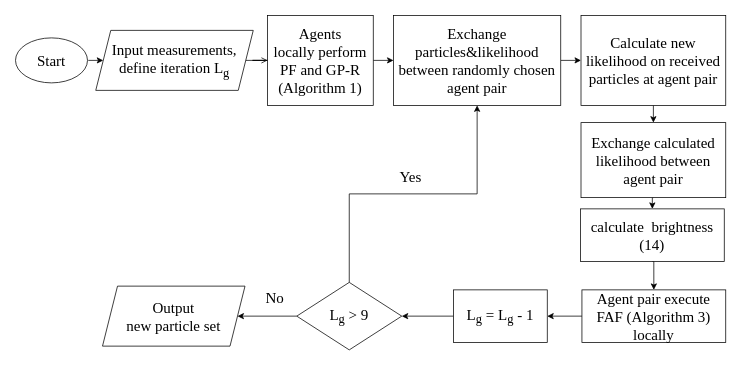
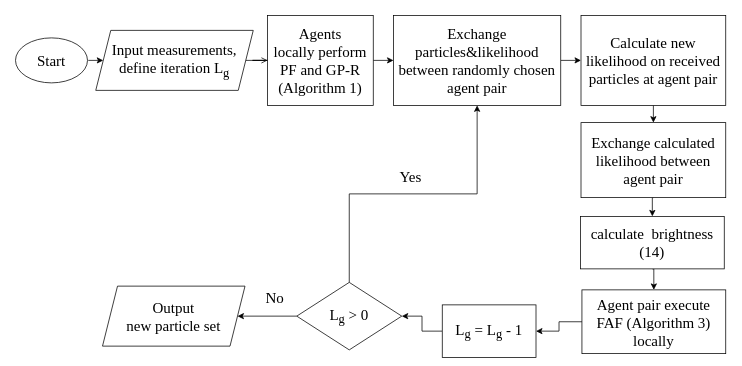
  <mxCell id="0" />
  <mxCell id="1" parent="0" />
  <mxCell id="2" style="edgeStyle=orthogonalEdgeStyle;rounded=0;orthogonalLoop=1;jettySize=auto;html=1;exitX=1;exitY=0.5;exitDx=0;exitDy=0;entryX=0;entryY=0.5;entryDx=0;entryDy=0;fontSize=20;" parent="1" target="4" edge="1"><mxGeometry relative="1" as="geometry"><mxPoint x="117" y="80" as="sourcePoint" /></mxGeometry></mxCell>
  <mxCell id="3" value="" style="edgeStyle=orthogonalEdgeStyle;rounded=0;orthogonalLoop=1;jettySize=auto;html=1;fontSize=20;fontFamily=Times New Roman;endArrow=open;" parent="1" source="4" target="6" edge="1"><mxGeometry relative="1" as="geometry" /></mxCell>
  <mxCell id="4" value="Input measurements, &lt;br style=&quot;font-size: 20px;&quot;&gt;define iteration L&lt;sub&gt;g&lt;/sub&gt;" style="shape=parallelogram;perimeter=parallelogramPerimeter;whiteSpace=wrap;html=1;fixedSize=1;fontSize=20;fontFamily=Times New Roman;" parent="1" vertex="1"><mxGeometry x="127" y="40" width="210" height="80" as="geometry" /></mxCell>
  <mxCell id="5" style="edgeStyle=orthogonalEdgeStyle;rounded=0;orthogonalLoop=1;jettySize=auto;html=1;exitX=1;exitY=0.5;exitDx=0;exitDy=0;fontSize=20;entryX=0;entryY=0.5;entryDx=0;entryDy=0;" parent="1" source="6" target="18" edge="1"><mxGeometry relative="1" as="geometry"><mxPoint x="517" y="80" as="targetPoint" /></mxGeometry></mxCell>
  <mxCell id="6" value="Agents&lt;br style=&quot;font-size: 20px;&quot;&gt;locally perform PF and GP-R (Algorithm 1)" style="rounded=0;whiteSpace=wrap;html=1;fontSize=20;fontFamily=Times New Roman;" parent="1" vertex="1"><mxGeometry x="356" y="20" width="141" height="120" as="geometry" /></mxCell>
  <mxCell id="7" style="edgeStyle=orthogonalEdgeStyle;rounded=0;orthogonalLoop=1;jettySize=auto;html=1;exitX=0;exitY=0.5;exitDx=0;exitDy=0;entryX=1;entryY=0.5;entryDx=0;entryDy=0;" parent="1" source="8" target="13" edge="1"><mxGeometry relative="1" as="geometry" /></mxCell>
- <mxCell id="8" value="L&lt;sub&gt;g&lt;/sub&gt;&amp;nbsp;= L&lt;sub&gt;g&lt;/sub&gt;&amp;nbsp;- 1" style="rounded=0;whiteSpace=wrap;html=1;fontSize=20;fontFamily=Times New Roman;" parent="1" vertex="1"><mxGeometry x="604" y="386" width="125" height="70" as="geometry" /></mxCell>
+ <mxCell id="8" value="L&lt;sub&gt;g&lt;/sub&gt;&amp;nbsp;= L&lt;sub&gt;g&lt;/sub&gt;&amp;nbsp;- 1" style="rounded=0;whiteSpace=wrap;html=1;fontSize=20;fontFamily=Times New Roman;" parent="1" vertex="1"><mxGeometry x="589" y="406" width="125" height="70" as="geometry" /></mxCell>
  <mxCell id="9" style="edgeStyle=orthogonalEdgeStyle;rounded=0;orthogonalLoop=1;jettySize=auto;html=1;exitX=0;exitY=0.5;exitDx=0;exitDy=0;entryX=1;entryY=0.5;entryDx=0;entryDy=0;fontSize=20;" parent="1" source="10" target="8" edge="1"><mxGeometry relative="1" as="geometry" /></mxCell>
- <mxCell id="10" value="Agent pair execute FAF (Algorithm 3) locally" style="rounded=0;whiteSpace=wrap;html=1;fontSize=20;fontFamily=Times New Roman;" parent="1" vertex="1"><mxGeometry x="775.25" y="386" width="191.75" height="70" as="geometry" /></mxCell>
+ <mxCell id="10" value="Agent pair execute FAF (Algorithm 3) locally" style="rounded=0;whiteSpace=wrap;html=1;fontSize=20;fontFamily=Times New Roman;" parent="1" vertex="1"><mxGeometry x="775.25" y="386" width="191.75" height="85" as="geometry" /></mxCell>
  <mxCell id="11" style="edgeStyle=orthogonalEdgeStyle;rounded=0;orthogonalLoop=1;jettySize=auto;html=1;exitX=0;exitY=0.5;exitDx=0;exitDy=0;entryX=1;entryY=0.5;entryDx=0;entryDy=0;fontSize=20;fontFamily=Times New Roman;" parent="1" source="13" target="14" edge="1"><mxGeometry relative="1" as="geometry" /></mxCell>
  <mxCell id="12" style="edgeStyle=orthogonalEdgeStyle;rounded=0;orthogonalLoop=1;jettySize=auto;html=1;exitX=0.5;exitY=0;exitDx=0;exitDy=0;entryX=0.5;entryY=1;entryDx=0;entryDy=0;" parent="1" source="13" target="18" edge="1"><mxGeometry relative="1" as="geometry" /></mxCell>
- <mxCell id="13" value="L&lt;sub&gt;g&lt;/sub&gt;&amp;nbsp;&amp;gt; 9" style="rhombus;whiteSpace=wrap;html=1;fontSize=20;fontFamily=Times New Roman;" parent="1" vertex="1"><mxGeometry x="395" y="376" width="140" height="90" as="geometry" /></mxCell>
+ <mxCell id="13" value="L&lt;sub&gt;g&lt;/sub&gt;&amp;nbsp;&amp;gt; 0" style="rhombus;whiteSpace=wrap;html=1;fontSize=20;fontFamily=Times New Roman;" parent="1" vertex="1"><mxGeometry x="395" y="376" width="140" height="90" as="geometry" /></mxCell>
  <mxCell id="14" value="Output &lt;br&gt;new particle set" style="shape=parallelogram;perimeter=parallelogramPerimeter;whiteSpace=wrap;html=1;fixedSize=1;fontSize=20;fontFamily=Times New Roman;" parent="1" vertex="1"><mxGeometry x="136" y="381" width="190" height="80" as="geometry" /></mxCell>
  <mxCell id="15" value="Yes" style="text;html=1;strokeColor=none;fillColor=none;align=center;verticalAlign=middle;whiteSpace=wrap;rounded=0;fontSize=20;fontFamily=Times New Roman;" parent="1" vertex="1"><mxGeometry x="517" y="220" width="60" height="30" as="geometry" /></mxCell>
  <mxCell id="16" value="No" style="text;html=1;strokeColor=none;fillColor=none;align=center;verticalAlign=middle;whiteSpace=wrap;rounded=0;fontSize=20;fontFamily=Times New Roman;" parent="1" vertex="1"><mxGeometry x="336" y="381" width="60" height="30" as="geometry" /></mxCell>
  <mxCell id="17" style="edgeStyle=orthogonalEdgeStyle;rounded=0;orthogonalLoop=1;jettySize=auto;html=1;exitX=1;exitY=0.5;exitDx=0;exitDy=0;entryX=0;entryY=0.5;entryDx=0;entryDy=0;" parent="1" source="18" target="20" edge="1"><mxGeometry relative="1" as="geometry" /></mxCell>
  <mxCell id="18" value="Exchange&lt;br&gt;particles&amp;amp;likelihood between randomly chosen agent pair" style="rounded=0;whiteSpace=wrap;html=1;fontSize=20;fontFamily=Times New Roman;" parent="1" vertex="1"><mxGeometry x="524" y="20" width="223" height="120" as="geometry" /></mxCell>
  <mxCell id="19" style="edgeStyle=orthogonalEdgeStyle;rounded=0;orthogonalLoop=1;jettySize=auto;html=1;exitX=0.5;exitY=1;exitDx=0;exitDy=0;entryX=0.5;entryY=0;entryDx=0;entryDy=0;" parent="1" source="20" target="22" edge="1"><mxGeometry relative="1" as="geometry" /></mxCell>
  <mxCell id="20" value="Calculate new likelihood on received particles at agent pair" style="rounded=0;whiteSpace=wrap;html=1;fontSize=20;fontFamily=Times New Roman;" parent="1" vertex="1"><mxGeometry x="774" y="20" width="193" height="120" as="geometry" /></mxCell>
  <mxCell id="21" style="edgeStyle=orthogonalEdgeStyle;rounded=0;orthogonalLoop=1;jettySize=auto;html=1;exitX=0.5;exitY=1;exitDx=0;exitDy=0;entryX=0.5;entryY=0;entryDx=0;entryDy=0;fontSize=20;fontFamily=Times New Roman;" parent="1" source="22" target="24" edge="1"><mxGeometry relative="1" as="geometry" /></mxCell>
  <mxCell id="22" value="Exchange calculated likelihood between agent pair" style="rounded=0;whiteSpace=wrap;html=1;fontSize=20;fontFamily=Times New Roman;" parent="1" vertex="1"><mxGeometry x="774" y="163" width="193" height="100" as="geometry" /></mxCell>
  <mxCell id="23" style="edgeStyle=orthogonalEdgeStyle;rounded=0;orthogonalLoop=1;jettySize=auto;html=1;exitX=0.5;exitY=1;exitDx=0;exitDy=0;entryX=0.5;entryY=0;entryDx=0;entryDy=0;" parent="1" source="24" target="10" edge="1"><mxGeometry relative="1" as="geometry" /></mxCell>
- <mxCell id="24" value="calculate&amp;nbsp; brightness (14)" style="rounded=0;whiteSpace=wrap;html=1;fontSize=20;fontFamily=Times New Roman;" parent="1" vertex="1"><mxGeometry x="773.25" y="278" width="191.75" height="70" as="geometry" /></mxCell>
+ <mxCell id="24" value="calculate&amp;nbsp; brightness (14)" style="rounded=0;whiteSpace=wrap;html=1;fontSize=20;fontFamily=Times New Roman;" parent="1" vertex="1"><mxGeometry x="773.25" y="288" width="191.75" height="70" as="geometry" /></mxCell>
  <mxCell id="25" value="&lt;span style=&quot;font-family: &amp;quot;Times New Roman&amp;quot;; font-size: 20px;&quot;&gt;Start&lt;/span&gt;" style="ellipse;whiteSpace=wrap;html=1;" parent="1" vertex="1"><mxGeometry x="20" y="50" width="96" height="60" as="geometry" /></mxCell>
